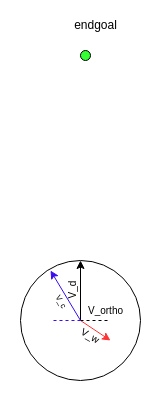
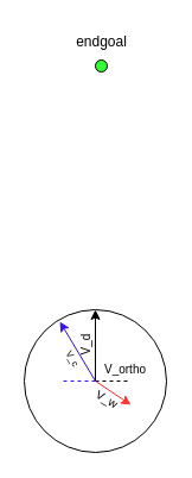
  <mxCell id="0" />
  <mxCell id="1" parent="0" />
  <mxCell id="2" value="" style="group" parent="1" vertex="1" connectable="0"><mxGeometry x="20" y="260" width="120" height="120" as="geometry" /></mxCell>
  <mxCell id="3" value="" style="ellipse;whiteSpace=wrap;html=1;aspect=fixed;" parent="2" vertex="1"><mxGeometry width="120" height="120" as="geometry" /></mxCell>
  <mxCell id="4" value="" style="edgeStyle=none;orthogonalLoop=1;jettySize=auto;html=1;entryX=0.5;entryY=0;entryDx=0;entryDy=0;" parent="2" target="3" edge="1"><mxGeometry width="80" relative="1" as="geometry"><mxPoint x="60" y="59.5" as="sourcePoint" /><mxPoint x="140" y="59.5" as="targetPoint" /><Array as="points" /></mxGeometry></mxCell>
  <mxCell id="5" value="" style="edgeStyle=none;orthogonalLoop=1;jettySize=auto;html=1;strokeColor=#FF3333;" parent="2" edge="1"><mxGeometry width="80" relative="1" as="geometry"><mxPoint x="60" y="60" as="sourcePoint" /><mxPoint x="90" y="80" as="targetPoint" /><Array as="points" /></mxGeometry></mxCell>
  <mxCell id="6" value="&lt;font style=&quot;font-size: 10px;&quot;&gt;V_d&lt;br&gt;&lt;/font&gt;" style="text;html=1;align=center;verticalAlign=middle;resizable=0;points=[];autosize=1;strokeColor=none;fillColor=none;rotation=-90;" vertex="1" parent="2"><mxGeometry x="32" y="15" width="40" height="30" as="geometry" /></mxCell>
  <mxCell id="7" value="&lt;font style=&quot;font-size: 10px;&quot;&gt;V_w&lt;br&gt;&lt;/font&gt;" style="text;html=1;align=center;verticalAlign=middle;resizable=0;points=[];autosize=1;strokeColor=none;fillColor=none;rotation=30;" vertex="1" parent="2"><mxGeometry x="50" y="60" width="40" height="30" as="geometry" /></mxCell>
  <mxCell id="8" value="" style="endArrow=none;dashed=1;html=1;fontSize=8;" edge="1" parent="2"><mxGeometry width="50" height="50" relative="1" as="geometry"><mxPoint x="60" y="60" as="sourcePoint" /><mxPoint x="90" y="60" as="targetPoint" /></mxGeometry></mxCell>
  <mxCell id="9" value="&lt;font style=&quot;font-size: 10px;&quot;&gt;V_ortho&lt;br&gt;&lt;/font&gt;" style="text;html=1;align=center;verticalAlign=middle;resizable=0;points=[];autosize=1;strokeColor=none;fillColor=none;rotation=0;" vertex="1" parent="2"><mxGeometry x="55" y="35" width="60" height="30" as="geometry" /></mxCell>
  <mxCell id="10" value="" style="endArrow=none;dashed=1;html=1;fontSize=8;strokeColor=#3A0CF0;" edge="1" parent="2"><mxGeometry width="50" height="50" relative="1" as="geometry"><mxPoint x="60" y="60" as="sourcePoint" /><mxPoint x="30" y="60" as="targetPoint" /></mxGeometry></mxCell>
  <mxCell id="11" value="V_c" style="text;html=1;align=center;verticalAlign=middle;resizable=0;points=[];autosize=1;strokeColor=none;fillColor=none;fontSize=8;rotation=60;" vertex="1" parent="2"><mxGeometry x="21" y="31" width="40" height="20" as="geometry" /></mxCell>
  <mxCell id="12" value="" style="ellipse;whiteSpace=wrap;html=1;aspect=fixed;fillColor=#33FF33;" vertex="1" parent="1"><mxGeometry x="80" y="50" width="10" height="10" as="geometry" /></mxCell>
- <mxCell id="13" value="endgoal" style="text;html=1;align=center;verticalAlign=middle;resizable=0;points=[];autosize=1;strokeColor=none;fillColor=none;" vertex="1" parent="1"><mxGeometry x="60" y="10" width="70" height="30" as="geometry" /></mxCell>
+ <mxCell id="13" value="endgoal" style="text;html=1;align=center;verticalAlign=middle;resizable=0;points=[];autosize=1;strokeColor=none;fillColor=none;" vertex="1" parent="1"><mxGeometry x="50" y="20" width="70" height="30" as="geometry" /></mxCell>
  <mxCell id="14" value="" style="edgeStyle=none;orthogonalLoop=1;jettySize=auto;html=1;strokeColor=#3A0CF0;fontSize=8;" edge="1" parent="1"><mxGeometry width="80" relative="1" as="geometry"><mxPoint x="80" y="320" as="sourcePoint" /><mxPoint x="50" y="270" as="targetPoint" /><Array as="points" /></mxGeometry></mxCell>
